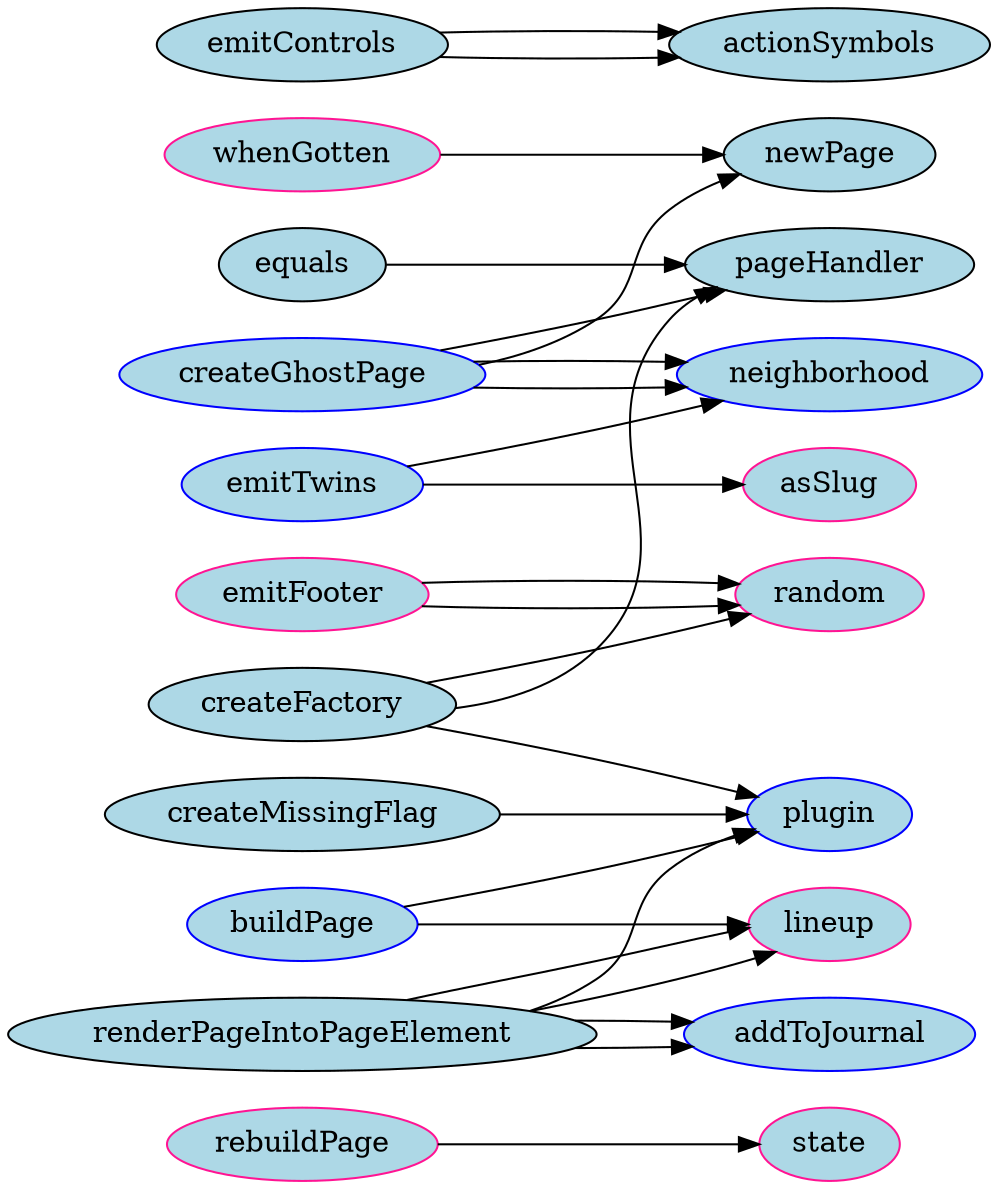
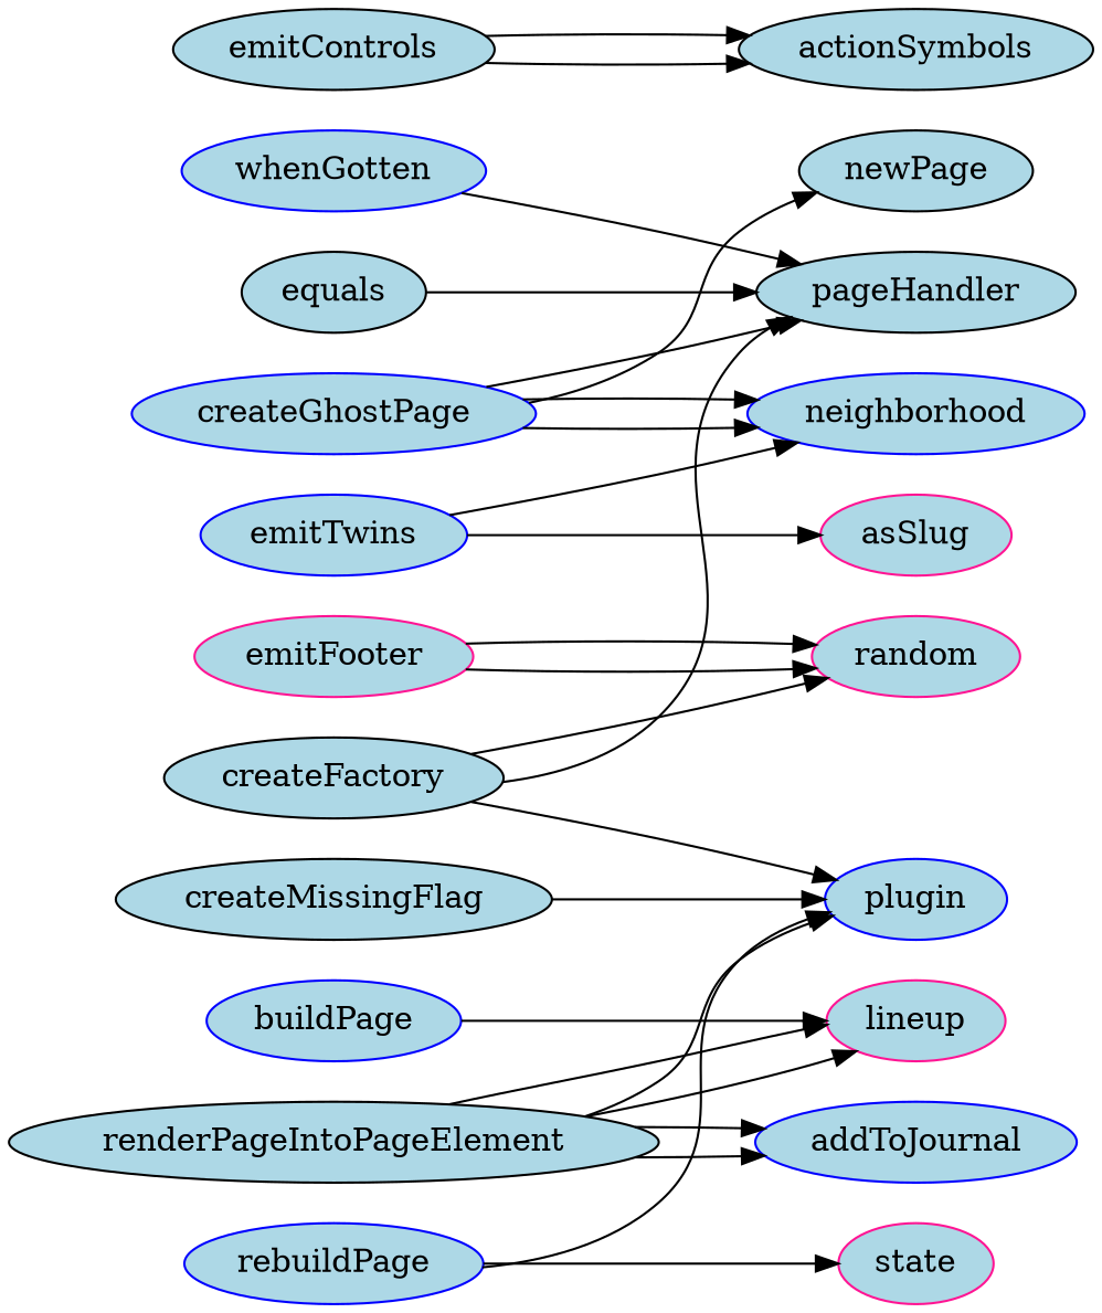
  digraph {
    rankdir=LR
    node [color=black fillcolor=lightBlue style=filled]
    equals
    pageHandler
    createFactory
    random [color=deeppink]
    plugin [color=blue]
    lineup [color=deeppink]
    emitControls
    actionSymbols
    emitFooter [color=deeppink]
    emitTwins [color=blue]
    asSlug [color=deeppink]
    neighborhood [color=blue]
    renderPageIntoPageElement
    addToJournal [color=blue]
    createMissingFlag
-   rebuildPage [color=deeppink]
+   rebuildPage [color=blue]
    state [color=deeppink]
    buildPage [color=blue]
    createGhostPage [color=blue]
    newPage
-   whenGotten [color=deeppink]
+   whenGotten [color=blue]
    equals -> pageHandler
    createFactory -> pageHandler
    createFactory -> random
    createFactory -> plugin
    emitControls -> actionSymbols
    emitControls -> actionSymbols
    emitFooter -> random
    emitFooter -> random
    emitTwins -> asSlug
    emitTwins -> neighborhood
    renderPageIntoPageElement -> plugin
    renderPageIntoPageElement -> lineup
    renderPageIntoPageElement -> lineup
    renderPageIntoPageElement -> addToJournal
    renderPageIntoPageElement -> addToJournal
    createMissingFlag -> plugin
-   buildPage -> plugin
+   rebuildPage -> plugin
    rebuildPage -> state
    buildPage -> lineup
    createGhostPage -> pageHandler
    createGhostPage -> neighborhood
    createGhostPage -> neighborhood
    createGhostPage -> newPage
-   whenGotten -> newPage
+   whenGotten -> pageHandler
  }
